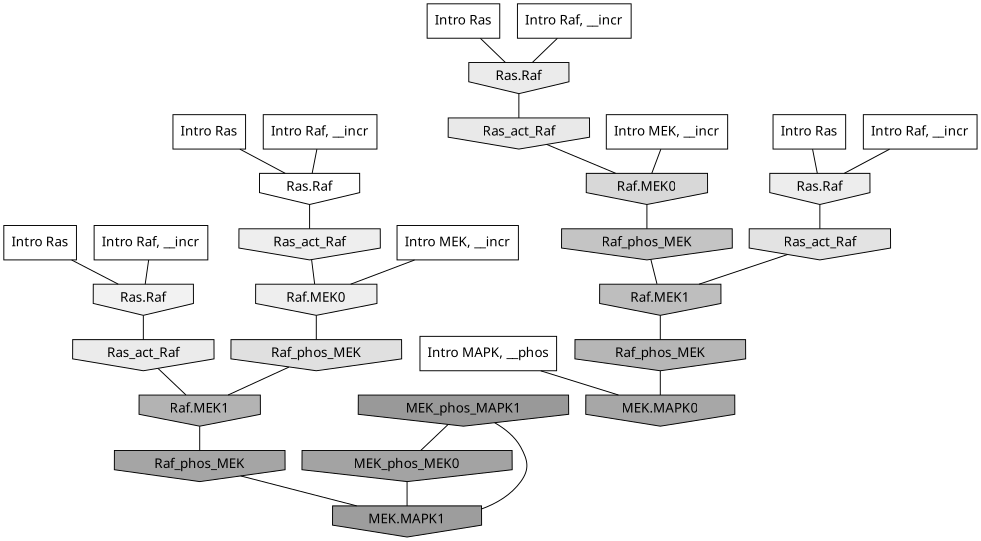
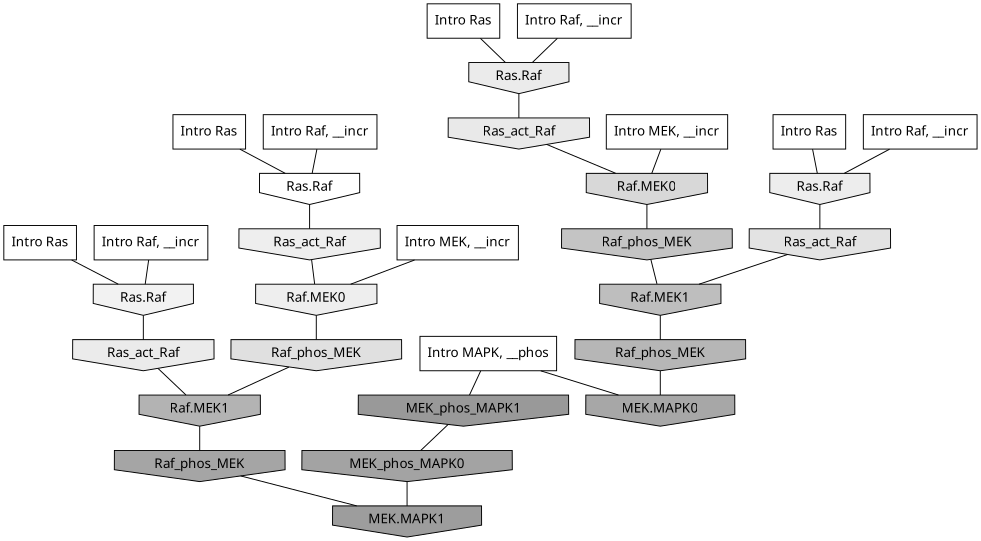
  digraph {
    rankdir=TB
    ranksep=0.30
    node [fillcolor="0.000 0.000 1.000" fontname="CMU Serif" shape=invhouse style=filled]
    edge [color="0.000 0.000 0.000" dir=none fontname="CMU Serif"]
    n1 [label="Intro Ras" shape=rectangle]
    n2 [fillcolor="0.000 0.000 0.918" label="Ras.Raf"]
    n3 [fillcolor="0.000 0.000 0.913" label=Ras_act_Raf]
    n4 [label="Intro Ras" shape=rectangle]
    n5 [fillcolor="0.000 0.000 0.928" label="Ras.Raf"]
    n6 [fillcolor="0.000 0.000 0.887" label=Ras_act_Raf]
    n7 [label="Intro Ras" shape=rectangle]
    n8 [label="Ras.Raf"]
    n9 [fillcolor="0.000 0.000 0.933" label=Ras_act_Raf]
    n10 [label="Intro Ras" shape=rectangle]
    n11 [fillcolor="0.000 0.000 0.947" label="Ras.Raf"]
    n12 [fillcolor="0.000 0.000 0.921" label=Ras_act_Raf]
    n13 [label="Intro Raf, __incr" shape=rectangle]
    n14 [label="Intro Raf, __incr" shape=rectangle]
    n15 [label="Intro Raf, __incr" shape=rectangle]
    n16 [label="Intro Raf, __incr" shape=rectangle]
    n17 [label="Intro MEK, __incr" shape=rectangle]
    n18 [fillcolor="0.000 0.000 0.933" label="Raf.MEK0"]
    n19 [fillcolor="0.000 0.000 0.878" label=Raf_phos_MEK]
    n20 [label="Intro MEK, __incr" shape=rectangle]
    n21 [fillcolor="0.000 0.000 0.847" label="Raf.MEK0"]
    n22 [fillcolor="0.000 0.000 0.766" label=Raf_phos_MEK]
    n23 [label="Intro MAPK, __phos" shape=rectangle]
    n24 [fillcolor="0.000 0.000 0.653" label="MEK.MAPK0"]
    n25 [fillcolor="0.000 0.000 0.700" label="Raf.MEK1"]
    n26 [fillcolor="0.000 0.000 0.746" label="Raf.MEK1"]
    n27 [fillcolor="0.000 0.000 0.645" label=Raf_phos_MEK]
    n28 [fillcolor="0.000 0.000 0.714" label=Raf_phos_MEK]
    n29 [fillcolor="0.000 0.000 0.614" label="MEK.MAPK1"]
-   n30 [fillcolor="0.000 0.000 0.637" label=MEK_phos_MEK0]
+   n30 [fillcolor="0.000 0.000 0.637" label=MEK_phos_MAPK0]
    n31 [fillcolor="0.000 0.000 0.600" label=MEK_phos_MAPK1]
    n1 -> n2
    n2 -> n3
    n3 -> n21
    n4 -> n5
    n5 -> n6
    n6 -> n26
    n7 -> n8
    n8 -> n9
    n9 -> n18
    n10 -> n11
    n11 -> n12
    n12 -> n25
    n13 -> n8
    n14 -> n2
    n15 -> n5
    n16 -> n11
    n17 -> n18
    n18 -> n19
    n19 -> n25
    n20 -> n21
    n21 -> n22
    n22 -> n26
    n23 -> n24
    n25 -> n27
    n26 -> n28
    n27 -> n29
    n28 -> n24
-   n29 -> n31
+   n23 -> n31
    n30 -> n29
    n31 -> n30
  }
